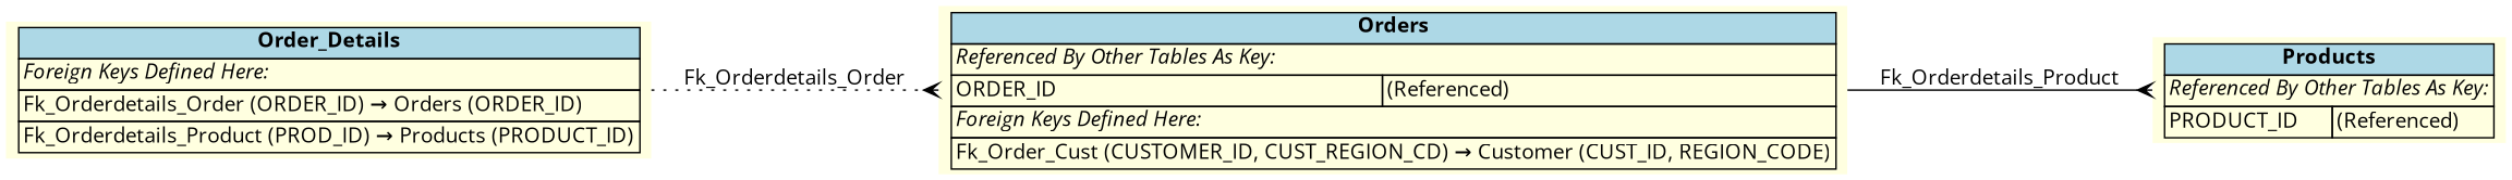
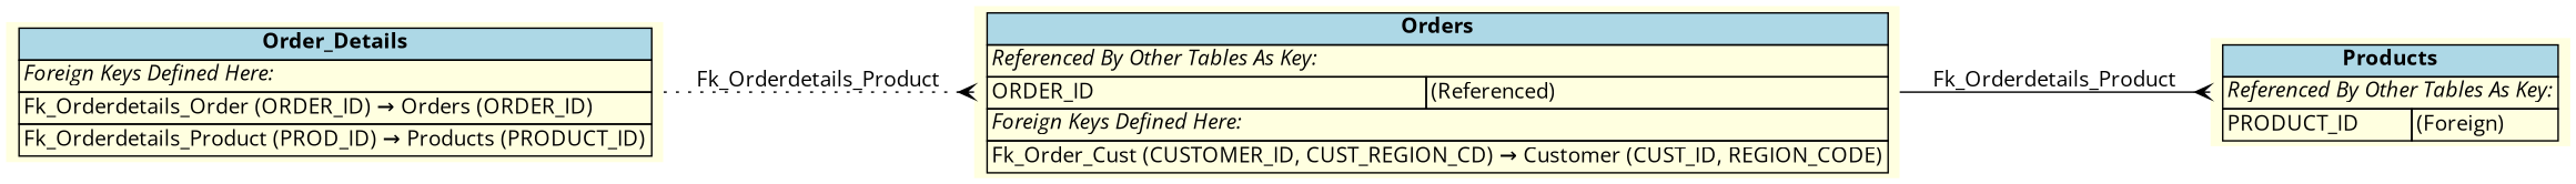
  digraph {
    fontname="Open Sans"
    rankdir=LR
    node [fillcolor=lightyellow fontname="Open Sans" shape=plaintext style=filled]
    edge [arrowhead=crow arrowtail=none dir=both fontname="Open Sans" labelfontsize=10]
    n1 [label=<     <TABLE BORDER="0" CELLBORDER="1" CELLSPACING="0" BGCOLOR="lightyellow">       <TR><TD COLSPAN="2" BGCOLOR="lightblue"><B>Order_Details</B></TD></TR>       <TR><TD COLSPAN="2" ALIGN="LEFT"><I>Foreign Keys Defined Here:</I></TD></TR>       <TR><TD ALIGN="LEFT" COLSPAN="2">Fk_Orderdetails_Order (ORDER_ID) &rarr; Orders (ORDER_ID)</TD></TR>       <TR><TD ALIGN="LEFT" COLSPAN="2">Fk_Orderdetails_Product (PROD_ID) &rarr; Products (PRODUCT_ID)</TD></TR>     </TABLE>     >]
    n2 [label=<     <TABLE BORDER="0" CELLBORDER="1" CELLSPACING="0" BGCOLOR="lightyellow">       <TR><TD COLSPAN="2" BGCOLOR="lightblue"><B>Orders</B></TD></TR>       <TR><TD COLSPAN="2" ALIGN="LEFT"><I>Referenced By Other Tables As Key:</I></TD></TR>       <TR><TD ALIGN="LEFT">ORDER_ID</TD><TD ALIGN="LEFT">(Referenced)</TD></TR>       <TR><TD COLSPAN="2" ALIGN="LEFT"><I>Foreign Keys Defined Here:</I></TD></TR>       <TR><TD ALIGN="LEFT" COLSPAN="2">Fk_Order_Cust (CUSTOMER_ID, CUST_REGION_CD) &rarr; Customer (CUST_ID, REGION_CODE)</TD></TR>     </TABLE>     >]
-   n3 [label=<     <TABLE BORDER="0" CELLBORDER="1" CELLSPACING="0" BGCOLOR="lightyellow">       <TR><TD COLSPAN="2" BGCOLOR="lightblue"><B>Products</B></TD></TR>       <TR><TD COLSPAN="2" ALIGN="LEFT"><I>Referenced By Other Tables As Key:</I></TD></TR>       <TR><TD ALIGN="LEFT">PRODUCT_ID</TD><TD ALIGN="LEFT">(Referenced)</TD></TR>     </TABLE>     >]
-   n1 -> n2 [label=" Fk_Orderdetails_Order " style=dotted]
+   n3 [label=<     <TABLE BORDER="0" CELLBORDER="1" CELLSPACING="0" BGCOLOR="lightyellow">       <TR><TD COLSPAN="2" BGCOLOR="lightblue"><B>Products</B></TD></TR>       <TR><TD COLSPAN="2" ALIGN="LEFT"><I>Referenced By Other Tables As Key:</I></TD></TR>       <TR><TD ALIGN="LEFT">PRODUCT_ID</TD><TD ALIGN="LEFT">(Foreign)</TD></TR>     </TABLE>     >]
+   n1 -> n2 [label=" Fk_Orderdetails_Product " style=dotted]
    n2 -> n3 [label=" Fk_Orderdetails_Product " style=solid]
  }
